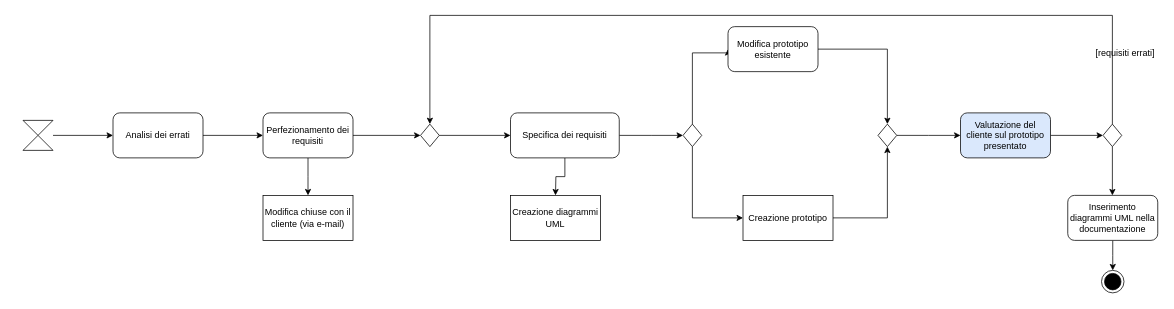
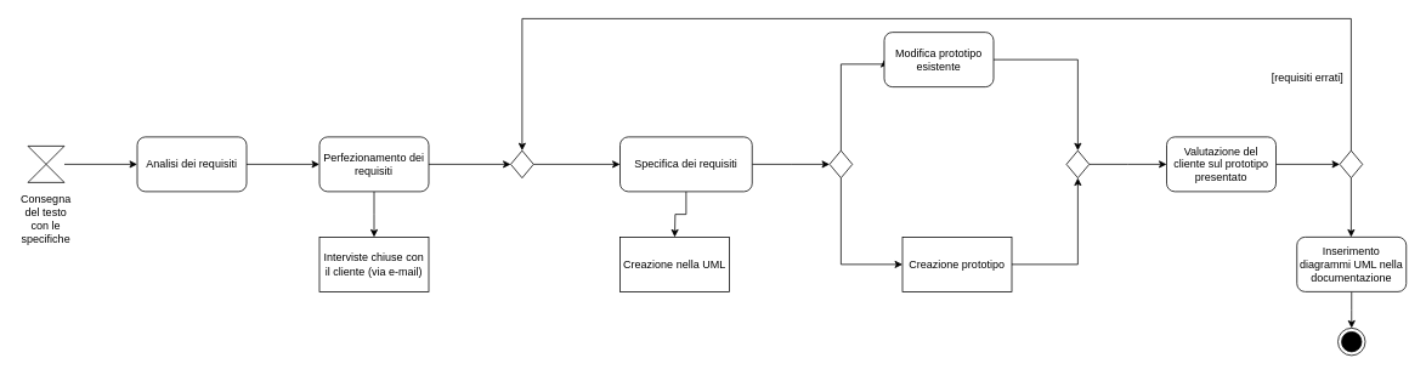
  <mxCell id="0" />
  <mxCell id="1" parent="0" />
  <mxCell id="2" style="edgeStyle=orthogonalEdgeStyle;rounded=0;orthogonalLoop=1;jettySize=auto;html=1;" edge="1" parent="1" source="3"><mxGeometry relative="1" as="geometry"><mxPoint x="150" y="180" as="targetPoint" /></mxGeometry></mxCell>
  <mxCell id="3" value="" style="shape=collate;whiteSpace=wrap;html=1;" vertex="1" parent="1"><mxGeometry y="160" width="40" height="40" as="geometry" x="30" /></mxCell>
  <mxCell id="4" style="edgeStyle=orthogonalEdgeStyle;rounded=0;orthogonalLoop=1;jettySize=auto;html=1;" edge="1" parent="1" source="5"><mxGeometry relative="1" as="geometry"><mxPoint x="350" y="180" as="targetPoint" /></mxGeometry></mxCell>
- <mxCell id="5" value="Analisi dei errati" style="rounded=1;whiteSpace=wrap;html=1;" vertex="1" parent="1"><mxGeometry x="150" y="150" width="120" height="60" as="geometry" /></mxCell>
+ <mxCell id="5" value="Analisi dei requisiti" style="rounded=1;whiteSpace=wrap;html=1;" vertex="1" parent="1"><mxGeometry x="150" y="150" width="120" height="60" as="geometry" /></mxCell>
  <mxCell id="6" style="edgeStyle=orthogonalEdgeStyle;rounded=0;orthogonalLoop=1;jettySize=auto;html=1;" edge="1" parent="1" source="8"><mxGeometry relative="1" as="geometry"><mxPoint x="410" y="260" as="targetPoint" /></mxGeometry></mxCell>
  <mxCell id="7" style="edgeStyle=orthogonalEdgeStyle;rounded=0;orthogonalLoop=1;jettySize=auto;html=1;entryX=0;entryY=0.5;entryDx=0;entryDy=0;" edge="1" parent="1" source="8" target="15"><mxGeometry relative="1" as="geometry" /></mxCell>
  <mxCell id="8" value="Perfezionamento dei requisiti" style="rounded=1;whiteSpace=wrap;html=1;" vertex="1" parent="1"><mxGeometry x="350" y="150" width="120" height="60" as="geometry" /></mxCell>
- <mxCell id="9" value="Modifica chiuse con il cliente (via e-mail)" style="rounded=0;whiteSpace=wrap;html=1;" vertex="1" parent="1"><mxGeometry x="350" y="260" width="120" height="60" as="geometry" /></mxCell>
+ <mxCell id="9" value="Interviste chiuse con il cliente (via e-mail)" style="rounded=0;whiteSpace=wrap;html=1;" vertex="1" parent="1"><mxGeometry x="350" y="260" width="120" height="60" as="geometry" /></mxCell>
+ <mxCell id="10" value="Consegna del testo con le specifiche" style="text;html=1;strokeColor=none;fillColor=none;align=center;verticalAlign=middle;whiteSpace=wrap;rounded=0;" vertex="1" parent="1"><mxGeometry x="20" y="210" width="60" height="60" as="geometry" /></mxCell>
  <mxCell id="11" style="edgeStyle=orthogonalEdgeStyle;rounded=0;orthogonalLoop=1;jettySize=auto;html=1;" edge="1" parent="1" source="13"><mxGeometry relative="1" as="geometry"><mxPoint x="740" y="260" as="targetPoint" /></mxGeometry></mxCell>
  <mxCell id="12" style="edgeStyle=orthogonalEdgeStyle;rounded=0;orthogonalLoop=1;jettySize=auto;html=1;" edge="1" parent="1" source="13"><mxGeometry relative="1" as="geometry"><mxPoint x="910" y="180" as="targetPoint" /></mxGeometry></mxCell>
  <mxCell id="13" value="Specifica dei requisiti" style="rounded=1;whiteSpace=wrap;html=1;" vertex="1" parent="1"><mxGeometry x="680" y="150" width="145" height="60" as="geometry" /></mxCell>
  <mxCell id="14" style="edgeStyle=orthogonalEdgeStyle;rounded=0;orthogonalLoop=1;jettySize=auto;html=1;entryX=0;entryY=0.5;entryDx=0;entryDy=0;" edge="1" parent="1" source="15" target="13"><mxGeometry relative="1" as="geometry" /></mxCell>
  <mxCell id="15" value="" style="rhombus;whiteSpace=wrap;html=1;strokeWidth=1;rounded=0;" vertex="1" parent="1"><mxGeometry x="560" y="165" width="25" height="30" as="geometry" /></mxCell>
- <mxCell id="16" value="Creazione diagrammi UML" style="rounded=0;whiteSpace=wrap;html=1;" vertex="1" parent="1"><mxGeometry x="680" y="260" width="120" height="60" as="geometry" /></mxCell>
+ <mxCell id="16" value="Creazione nella UML" style="rounded=0;whiteSpace=wrap;html=1;" vertex="1" parent="1"><mxGeometry x="680" y="260" width="120" height="60" as="geometry" /></mxCell>
  <mxCell id="17" style="edgeStyle=orthogonalEdgeStyle;rounded=0;orthogonalLoop=1;jettySize=auto;html=1;entryX=0;entryY=0.5;entryDx=0;entryDy=0;" edge="1" parent="1" source="19" target="21"><mxGeometry relative="1" as="geometry"><mxPoint x="922.5" y="300" as="targetPoint" /><Array as="points"><mxPoint x="923" y="290" /></Array></mxGeometry></mxCell>
  <mxCell id="18" style="edgeStyle=orthogonalEdgeStyle;rounded=0;orthogonalLoop=1;jettySize=auto;html=1;entryX=0;entryY=0.5;entryDx=0;entryDy=0;" edge="1" parent="1" source="19" target="23"><mxGeometry relative="1" as="geometry"><Array as="points"><mxPoint x="923" y="70" /></Array></mxGeometry></mxCell>
  <mxCell id="19" value="" style="rhombus;whiteSpace=wrap;html=1;strokeWidth=1;rounded=0;" vertex="1" parent="1"><mxGeometry x="910" y="165" width="25" height="30" as="geometry" /></mxCell>
  <mxCell id="20" style="edgeStyle=orthogonalEdgeStyle;rounded=0;orthogonalLoop=1;jettySize=auto;html=1;entryX=0.5;entryY=1;entryDx=0;entryDy=0;" edge="1" parent="1" source="21" target="25"><mxGeometry relative="1" as="geometry" /></mxCell>
  <mxCell id="21" value="Creazione prototipo" style="whiteSpace=wrap;html=1;rounded=0;" vertex="1" parent="1"><mxGeometry x="990" y="260" width="120" height="60" as="geometry" /></mxCell>
  <mxCell id="22" style="edgeStyle=orthogonalEdgeStyle;rounded=0;orthogonalLoop=1;jettySize=auto;html=1;entryX=0.5;entryY=0;entryDx=0;entryDy=0;" edge="1" parent="1" source="23" target="25"><mxGeometry relative="1" as="geometry" /></mxCell>
  <mxCell id="23" value="Modifica prototipo esistente" style="rounded=1;whiteSpace=wrap;html=1;" vertex="1" parent="1"><mxGeometry x="970" y="35" width="120" height="60" as="geometry" /></mxCell>
  <mxCell id="24" style="edgeStyle=orthogonalEdgeStyle;rounded=0;orthogonalLoop=1;jettySize=auto;html=1;" edge="1" parent="1" source="25"><mxGeometry relative="1" as="geometry"><mxPoint x="1280" y="180" as="targetPoint" /></mxGeometry></mxCell>
  <mxCell id="25" value="" style="rhombus;whiteSpace=wrap;html=1;strokeWidth=1;rounded=0;" vertex="1" parent="1"><mxGeometry x="1170" y="165" width="25" height="30" as="geometry" /></mxCell>
  <mxCell id="26" style="edgeStyle=orthogonalEdgeStyle;rounded=0;orthogonalLoop=1;jettySize=auto;html=1;" edge="1" parent="1" source="27" target="30"><mxGeometry relative="1" as="geometry" /></mxCell>
- <mxCell id="27" value="Valutazione del cliente sul prototipo presentato" style="rounded=1;whiteSpace=wrap;html=1;fillColor=#dae8fc;" vertex="1" parent="1"><mxGeometry x="1280" y="150" width="120" height="60" as="geometry" /></mxCell>
+ <mxCell id="27" value="Valutazione del cliente sul prototipo presentato" style="rounded=1;whiteSpace=wrap;html=1;" vertex="1" parent="1"><mxGeometry x="1280" y="150" width="120" height="60" as="geometry" /></mxCell>
  <mxCell id="28" style="edgeStyle=orthogonalEdgeStyle;rounded=0;orthogonalLoop=1;jettySize=auto;html=1;entryX=0.5;entryY=0;entryDx=0;entryDy=0;" edge="1" parent="1" source="30" target="15"><mxGeometry relative="1" as="geometry"><Array as="points"><mxPoint x="1483" y="20" /><mxPoint x="573" y="20" /></Array></mxGeometry></mxCell>
  <mxCell id="29" style="edgeStyle=orthogonalEdgeStyle;rounded=0;orthogonalLoop=1;jettySize=auto;html=1;" edge="1" parent="1" source="30"><mxGeometry relative="1" as="geometry"><mxPoint x="1482.5" y="260" as="targetPoint" /></mxGeometry></mxCell>
  <mxCell id="30" value="" style="rhombus;whiteSpace=wrap;html=1;strokeWidth=1;rounded=0;" vertex="1" parent="1"><mxGeometry x="1470" y="165" width="25" height="30" as="geometry" /></mxCell>
- <mxCell id="31" value="[requisiti errati]" style="text;html=1;strokeColor=none;fillColor=none;align=center;verticalAlign=middle;whiteSpace=wrap;rounded=0;" vertex="1" parent="1"><mxGeometry x="1455" y="55" width="90" height="30" as="geometry" /></mxCell>
+ <mxCell id="31" value="[requisiti errati]" style="text;html=1;strokeColor=none;fillColor=none;align=center;verticalAlign=middle;whiteSpace=wrap;rounded=0;" vertex="1" parent="1"><mxGeometry x="1390" y="70" width="90" height="30" as="geometry" /></mxCell>
  <mxCell id="32" style="edgeStyle=orthogonalEdgeStyle;rounded=0;orthogonalLoop=1;jettySize=auto;html=1;" edge="1" parent="1" source="33"><mxGeometry relative="1" as="geometry"><mxPoint x="1483" y="360" as="targetPoint" /></mxGeometry></mxCell>
  <mxCell id="33" value="Inserimento diagrammi UML nella documentazione" style="rounded=1;whiteSpace=wrap;html=1;" vertex="1" parent="1"><mxGeometry x="1423" y="260" width="120" height="60" as="geometry" /></mxCell>
  <mxCell id="34" value="" style="ellipse;html=1;shape=endState;fillColor=#000000;strokeColor=#000000;" vertex="1" parent="1"><mxGeometry x="1468" y="360" width="30" height="30" as="geometry" /></mxCell>
